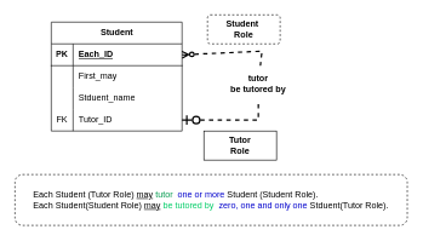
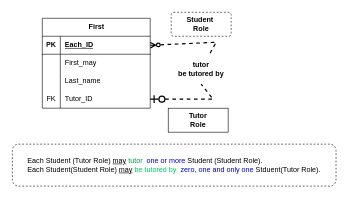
  <mxCell id="0" />
  <mxCell id="1" parent="0" />
- <mxCell id="2" value="Student" style="shape=table;startSize=30;container=1;collapsible=1;childLayout=tableLayout;fixedRows=1;rowLines=0;fontStyle=1;align=center;resizeLast=1;html=1;" parent="1" vertex="1"><mxGeometry x="70" y="30" width="180" height="150" as="geometry" /></mxCell>
+ <mxCell id="2" value="First" style="shape=table;startSize=30;container=1;collapsible=1;childLayout=tableLayout;fixedRows=1;rowLines=0;fontStyle=1;align=center;resizeLast=1;html=1;" parent="1" vertex="1"><mxGeometry x="70" y="30" width="180" height="150" as="geometry" /></mxCell>
  <mxCell id="3" value="" style="shape=tableRow;horizontal=0;startSize=0;swimlaneHead=0;swimlaneBody=0;fillColor=none;collapsible=0;dropTarget=0;points=[[0,0.5],[1,0.5]];portConstraint=eastwest;top=0;left=0;right=0;bottom=1;" parent="2" vertex="1"><mxGeometry y="30" width="180" height="30" as="geometry" /></mxCell>
  <mxCell id="4" value="PK" style="shape=partialRectangle;connectable=0;fillColor=none;top=0;left=0;bottom=0;right=0;fontStyle=1;overflow=hidden;whiteSpace=wrap;html=1;" parent="3" vertex="1"><mxGeometry width="30" height="30" as="geometry"><mxRectangle width="30" height="30" as="alternateBounds" /></mxGeometry></mxCell>
  <mxCell id="5" value="Each_ID" style="shape=partialRectangle;connectable=0;fillColor=none;top=0;left=0;bottom=0;right=0;align=left;spacingLeft=6;fontStyle=5;overflow=hidden;whiteSpace=wrap;html=1;" parent="3" vertex="1"><mxGeometry x="30" width="150" height="30" as="geometry"><mxRectangle width="150" height="30" as="alternateBounds" /></mxGeometry></mxCell>
  <mxCell id="6" value="" style="shape=tableRow;horizontal=0;startSize=0;swimlaneHead=0;swimlaneBody=0;fillColor=none;collapsible=0;dropTarget=0;points=[[0,0.5],[1,0.5]];portConstraint=eastwest;top=0;left=0;right=0;bottom=0;" parent="2" vertex="1"><mxGeometry y="60" width="180" height="30" as="geometry" /></mxCell>
  <mxCell id="7" value="" style="shape=partialRectangle;connectable=0;fillColor=none;top=0;left=0;bottom=0;right=0;editable=1;overflow=hidden;whiteSpace=wrap;html=1;" parent="6" vertex="1"><mxGeometry width="30" height="30" as="geometry"><mxRectangle width="30" height="30" as="alternateBounds" /></mxGeometry></mxCell>
  <mxCell id="8" value="First_may" style="shape=partialRectangle;connectable=0;fillColor=none;top=0;left=0;bottom=0;right=0;align=left;spacingLeft=6;overflow=hidden;whiteSpace=wrap;html=1;" parent="6" vertex="1"><mxGeometry x="30" width="150" height="30" as="geometry"><mxRectangle width="150" height="30" as="alternateBounds" /></mxGeometry></mxCell>
  <mxCell id="9" value="" style="shape=tableRow;horizontal=0;startSize=0;swimlaneHead=0;swimlaneBody=0;fillColor=none;collapsible=0;dropTarget=0;points=[[0,0.5],[1,0.5]];portConstraint=eastwest;top=0;left=0;right=0;bottom=0;" parent="2" vertex="1"><mxGeometry y="90" width="180" height="30" as="geometry" /></mxCell>
  <mxCell id="10" value="" style="shape=partialRectangle;connectable=0;fillColor=none;top=0;left=0;bottom=0;right=0;editable=1;overflow=hidden;whiteSpace=wrap;html=1;" parent="9" vertex="1"><mxGeometry width="30" height="30" as="geometry"><mxRectangle width="30" height="30" as="alternateBounds" /></mxGeometry></mxCell>
- <mxCell id="11" value="Stduent_name" style="shape=partialRectangle;connectable=0;fillColor=none;top=0;left=0;bottom=0;right=0;align=left;spacingLeft=6;overflow=hidden;whiteSpace=wrap;html=1;" parent="9" vertex="1"><mxGeometry x="30" width="150" height="30" as="geometry"><mxRectangle width="150" height="30" as="alternateBounds" /></mxGeometry></mxCell>
+ <mxCell id="11" value="Last_name" style="shape=partialRectangle;connectable=0;fillColor=none;top=0;left=0;bottom=0;right=0;align=left;spacingLeft=6;overflow=hidden;whiteSpace=wrap;html=1;" parent="9" vertex="1"><mxGeometry x="30" width="150" height="30" as="geometry"><mxRectangle width="150" height="30" as="alternateBounds" /></mxGeometry></mxCell>
  <mxCell id="12" value="" style="shape=tableRow;horizontal=0;startSize=0;swimlaneHead=0;swimlaneBody=0;fillColor=none;collapsible=0;dropTarget=0;points=[[0,0.5],[1,0.5]];portConstraint=eastwest;top=0;left=0;right=0;bottom=0;" parent="2" vertex="1"><mxGeometry y="120" width="180" height="30" as="geometry" /></mxCell>
  <mxCell id="13" value="FK" style="shape=partialRectangle;connectable=0;fillColor=none;top=0;left=0;bottom=0;right=0;editable=1;overflow=hidden;whiteSpace=wrap;html=1;" parent="12" vertex="1"><mxGeometry width="30" height="30" as="geometry"><mxRectangle width="30" height="30" as="alternateBounds" /></mxGeometry></mxCell>
  <mxCell id="14" value="Tutor_ID" style="shape=partialRectangle;connectable=0;fillColor=none;top=0;left=0;bottom=0;right=0;align=left;spacingLeft=6;overflow=hidden;whiteSpace=wrap;html=1;" parent="12" vertex="1"><mxGeometry x="30" width="150" height="30" as="geometry"><mxRectangle width="150" height="30" as="alternateBounds" /></mxGeometry></mxCell>
  <mxCell id="15" value="&lt;b&gt;Student&amp;nbsp;&lt;br&gt;Role&lt;/b&gt;" style="rounded=1;arcSize=10;whiteSpace=wrap;html=1;align=center;dashed=1;" parent="1" vertex="1"><mxGeometry x="285" y="20" width="100" height="40" as="geometry" /></mxCell>
  <mxCell id="16" value="&lt;b&gt;Tutor&lt;br&gt;Role&lt;/b&gt;" style="arcSize=10;whiteSpace=wrap;html=1;align=center;rounded=0;" parent="1" vertex="1"><mxGeometry x="280" y="180" width="100" height="40" as="geometry" /></mxCell>
- <mxCell id="17" value="&lt;b&gt;tutor&lt;br&gt;be tutored by&lt;/b&gt;" style="text;html=1;strokeColor=none;fillColor=none;align=center;verticalAlign=middle;whiteSpace=wrap;rounded=0;" parent="1" vertex="1"><mxGeometry x="310" y="90" width="90" height="50" as="geometry" /></mxCell>
+ <mxCell id="17" value="&lt;b&gt;tutor&lt;br&gt;be tutored by&lt;/b&gt;" style="text;html=1;strokeColor=none;fillColor=none;align=center;verticalAlign=middle;whiteSpace=wrap;rounded=0;" parent="1" vertex="1"><mxGeometry x="290" y="90" width="90" height="50" as="geometry" /></mxCell>
  <mxCell id="18" value="" style="endArrow=none;dashed=1;html=1;rounded=0;exitX=1;exitY=0.5;exitDx=0;exitDy=0;strokeWidth=2;startArrow=ERzeroToMany;startFill=0;" parent="1" source="3" target="17" edge="1"><mxGeometry width="50" height="50" relative="1" as="geometry"><mxPoint x="760" y="275" as="sourcePoint" /><mxPoint x="380" y="90" as="targetPoint" /><Array as="points"><mxPoint x="360" y="70" /></Array></mxGeometry></mxCell>
  <mxCell id="19" value="" style="endArrow=none;dashed=1;html=1;rounded=0;entryX=0.5;entryY=1;entryDx=0;entryDy=0;exitX=1;exitY=0.5;exitDx=0;exitDy=0;strokeWidth=2;startArrow=ERzeroToOne;startFill=0;endSize=10;startSize=10;" parent="1" source="12" target="17" edge="1"><mxGeometry width="50" height="50" relative="1" as="geometry"><mxPoint x="170" y="200" as="sourcePoint" /><mxPoint x="220" y="150" as="targetPoint" /><Array as="points"><mxPoint x="355" y="165" /></Array></mxGeometry></mxCell>
  <mxCell id="20" value="&lt;div style=&quot;text-align: justify;&quot;&gt;&lt;span style=&quot;background-color: initial;&quot;&gt;Each Student (Tutor Role) &lt;u&gt;may&lt;/u&gt; &lt;font color=&quot;#00994d&quot;&gt;tutor&amp;nbsp;&lt;/font&gt;&lt;/span&gt;&lt;span style=&quot;background-color: initial;&quot;&gt;&amp;nbsp;&lt;font color=&quot;#0000cc&quot;&gt;one&amp;nbsp;&lt;/font&gt;&lt;/span&gt;&lt;font style=&quot;background-color: initial;&quot; color=&quot;#0000cc&quot;&gt;or more&lt;/font&gt;&lt;span style=&quot;background-color: initial;&quot;&gt;&amp;nbsp;Student (Student Role).&lt;/span&gt;&lt;/div&gt;&lt;div style=&quot;text-align: justify;&quot;&gt;Each Student(Student Role)&amp;nbsp;&lt;u&gt;may&lt;/u&gt;&amp;nbsp;&lt;font color=&quot;#00cc66&quot;&gt;be tutored by&amp;nbsp;&lt;/font&gt;&amp;nbsp;&lt;font color=&quot;#0000cc&quot;&gt;zero, one and only one &lt;/font&gt;Stduent(Tutor Role).&lt;/div&gt;" style="rounded=1;whiteSpace=wrap;html=1;dashed=1;" parent="1" vertex="1"><mxGeometry x="20" y="240" width="540" height="70" as="geometry" /></mxCell>
